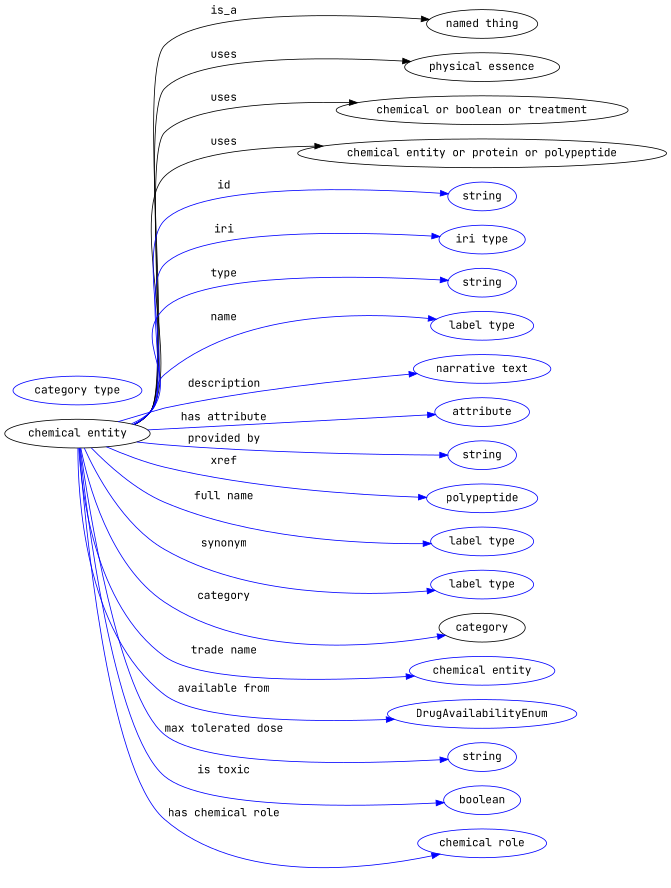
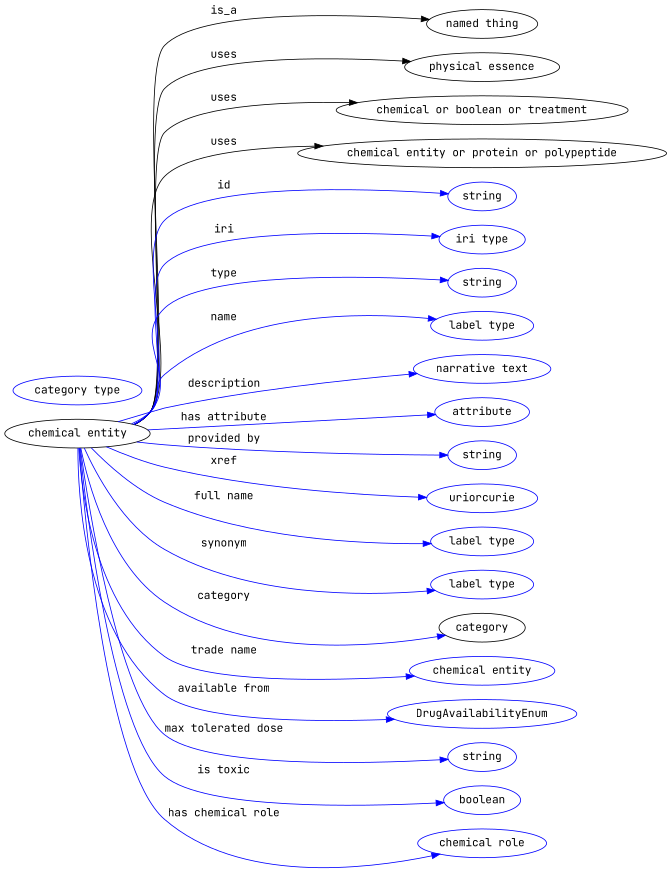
  digraph {
    fontname="JetBrains Mono"
    rankdir=LR
    node [fontname="JetBrains Mono" color=blue]
    edge [fontname="JetBrains Mono" color=blue style=solid]
    n1 [height=0.5 label="chemical entity" width=2.2748 color=""]
    "named thing" [height=0.5 width=1.9318 color=""]
    "physical essence" [height=0.5 width=2.4553 color=""]
    n4 [height=0.5 label="chemical or boolean or treatment" width=4.2066 color=""]
    "chemical entity or protein or polypeptide" [height=0.5 width=5.5967 color=""]
    n6 [height=0.5 label=string width=1.0652]
    n7 [height=0.5 label="iri type" width=1.2277]
    n8 [height=0.5 label=string width=1.0652]
    n9 [height=0.5 label="label type" width=1.5707]
    n10 [height=0.5 label="narrative text" width=2.0943]
    n11 [height=0.5 label=attribute width=1.4443]
    n12 [height=0.5 label=string width=1.0652]
-   n13 [height=0.5 label=polypeptide width=1.5887]
+   n13 [height=0.5 label=uriorcurie width=1.5887]
    n14 [height=0.5 label="label type" width=1.5707]
    n15 [height=0.5 label="label type" width=1.5707]
    category [height=0.5 width=1.4263 color=""]
    n17 [height=0.5 label="chemical entity" width=2.2748]
    n18 [height=0.5 label=DrugAvailabilityEnum width=3.1594]
    n19 [height=0.5 label=string width=1.0652]
    n20 [height=0.5 label=boolean width=1.2999]
    n21 [height=0.5 label="chemical role" width=2.022]
    n22 [height=0.5 label="category type" width=2.0762]
    n1 -> "named thing" [label=is_a color="" style=""]
    n1 -> "physical essence" [label=uses color="" style=""]
    n1 -> n4 [label=uses color="" style=""]
    n1 -> "chemical entity or protein or polypeptide" [label=uses color="" style=""]
    n1 -> n6 [label=id]
    n1 -> n7 [label=iri]
    n1 -> n8 [label=type]
    n1 -> n9 [label=name]
    n1 -> n10 [label=description]
    n1 -> n11 [label="has attribute"]
    n1 -> n12 [label="provided by"]
    n1 -> n13 [label=xref]
    n1 -> n14 [label="full name"]
    n1 -> n15 [label=synonym]
    n1 -> category [label=category]
    n1 -> n17 [label="trade name"]
    n1 -> n18 [label="available from"]
    n1 -> n19 [label="max tolerated dose"]
    n1 -> n20 [label="is toxic"]
    n1 -> n21 [label="has chemical role"]
  }
